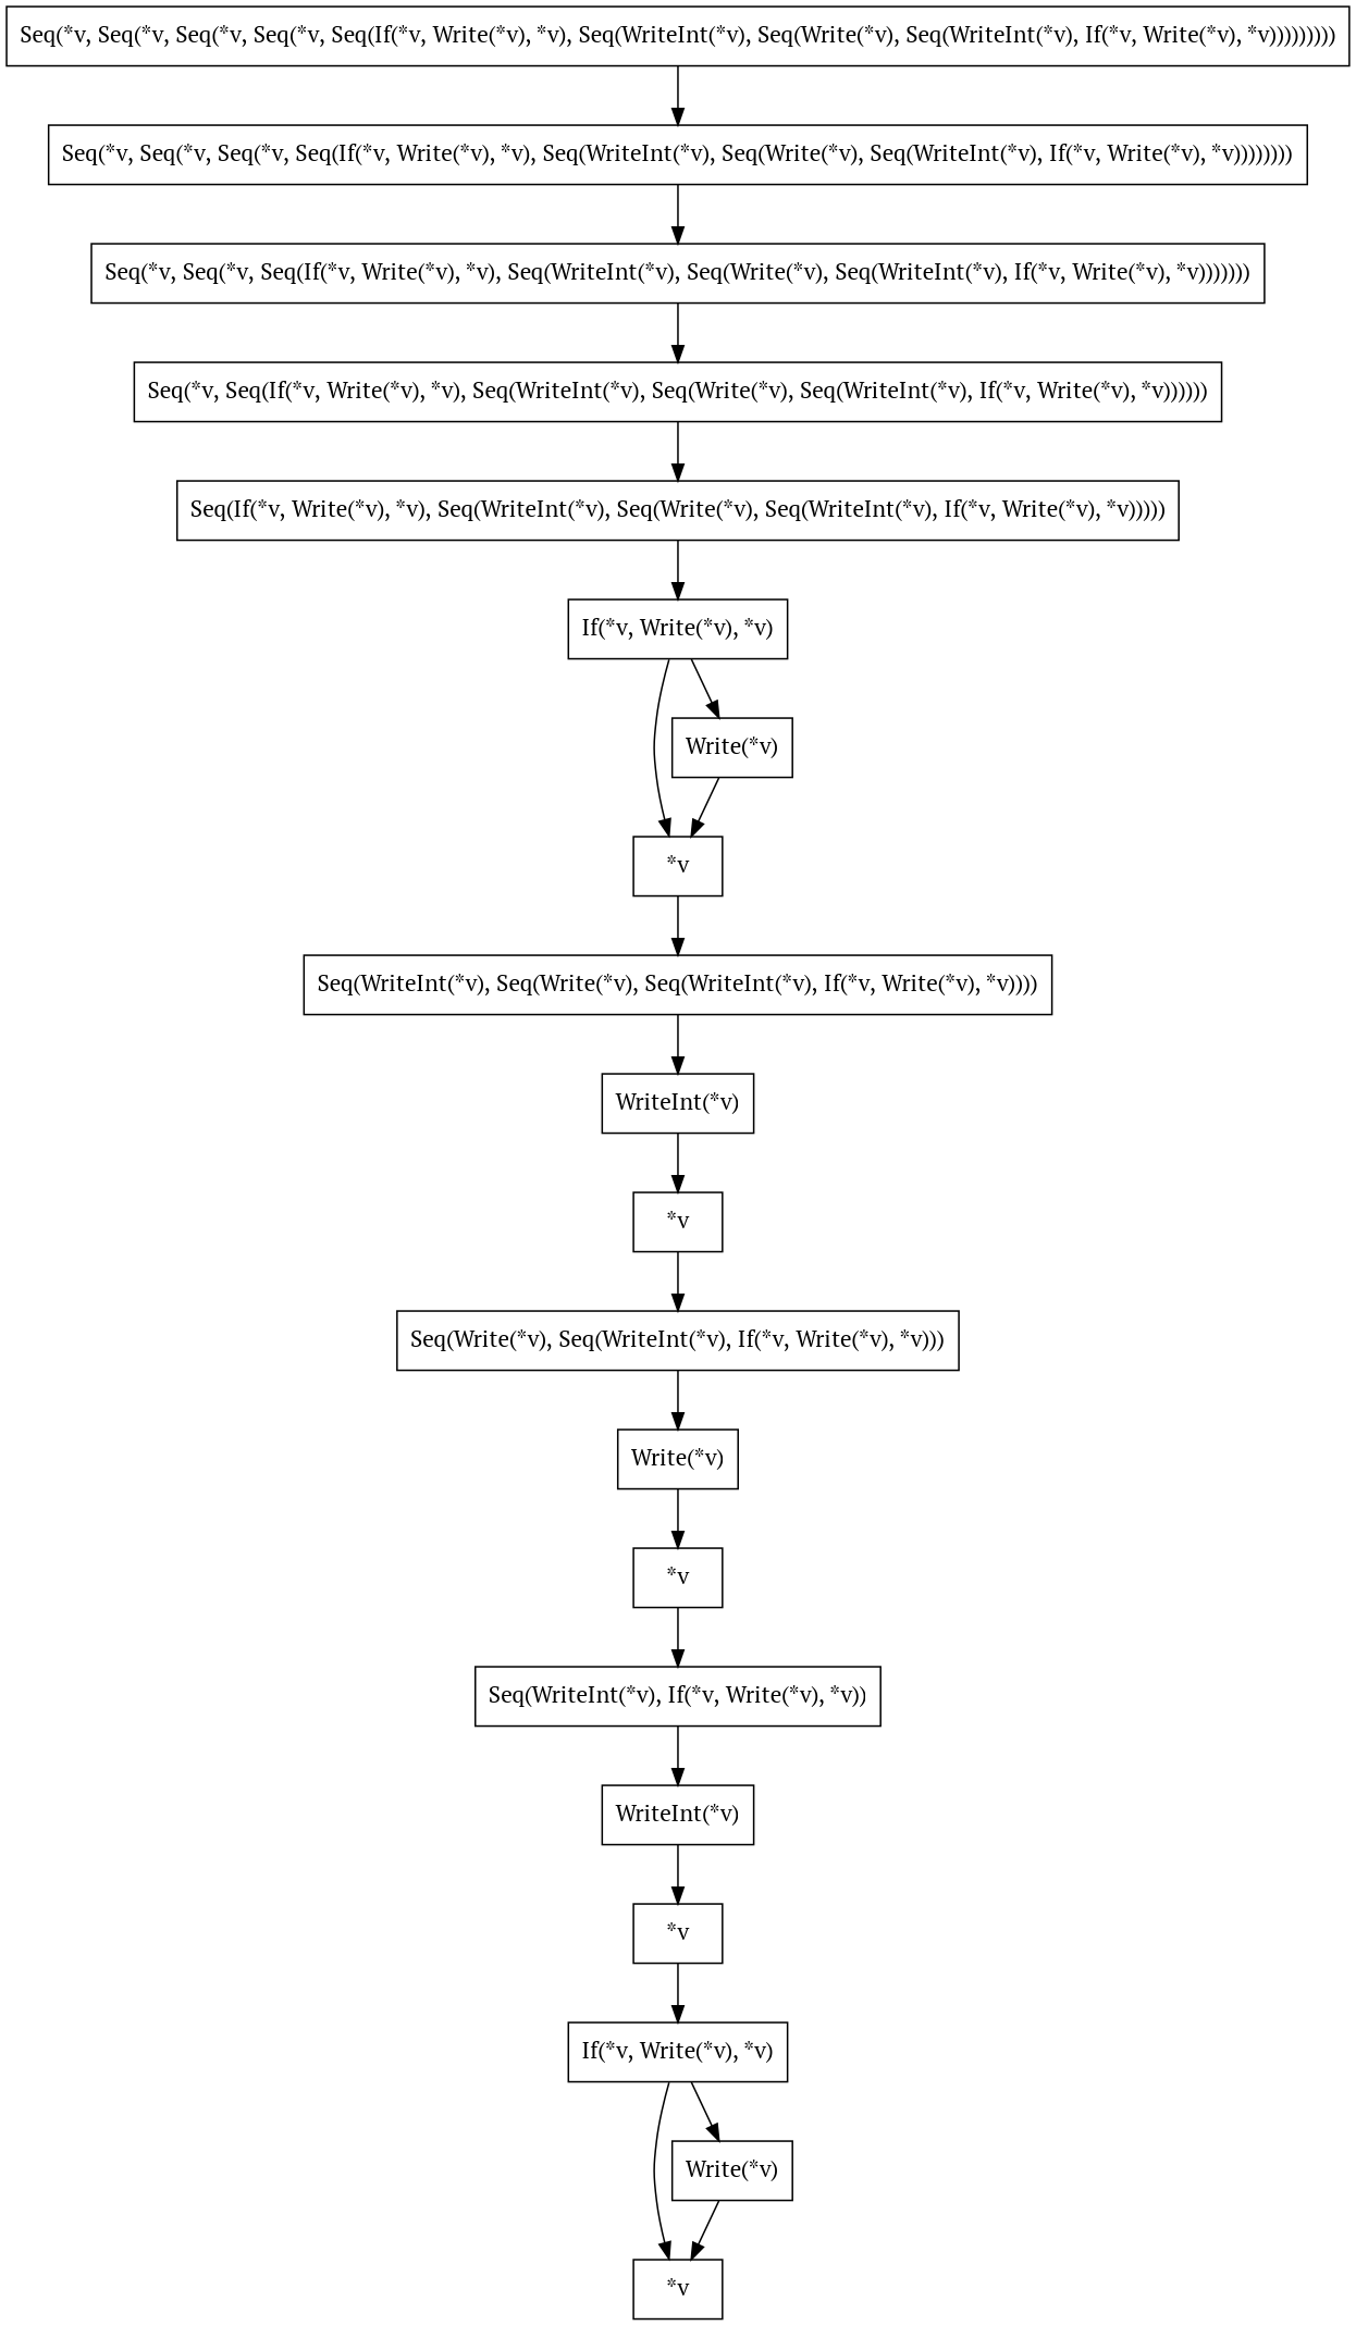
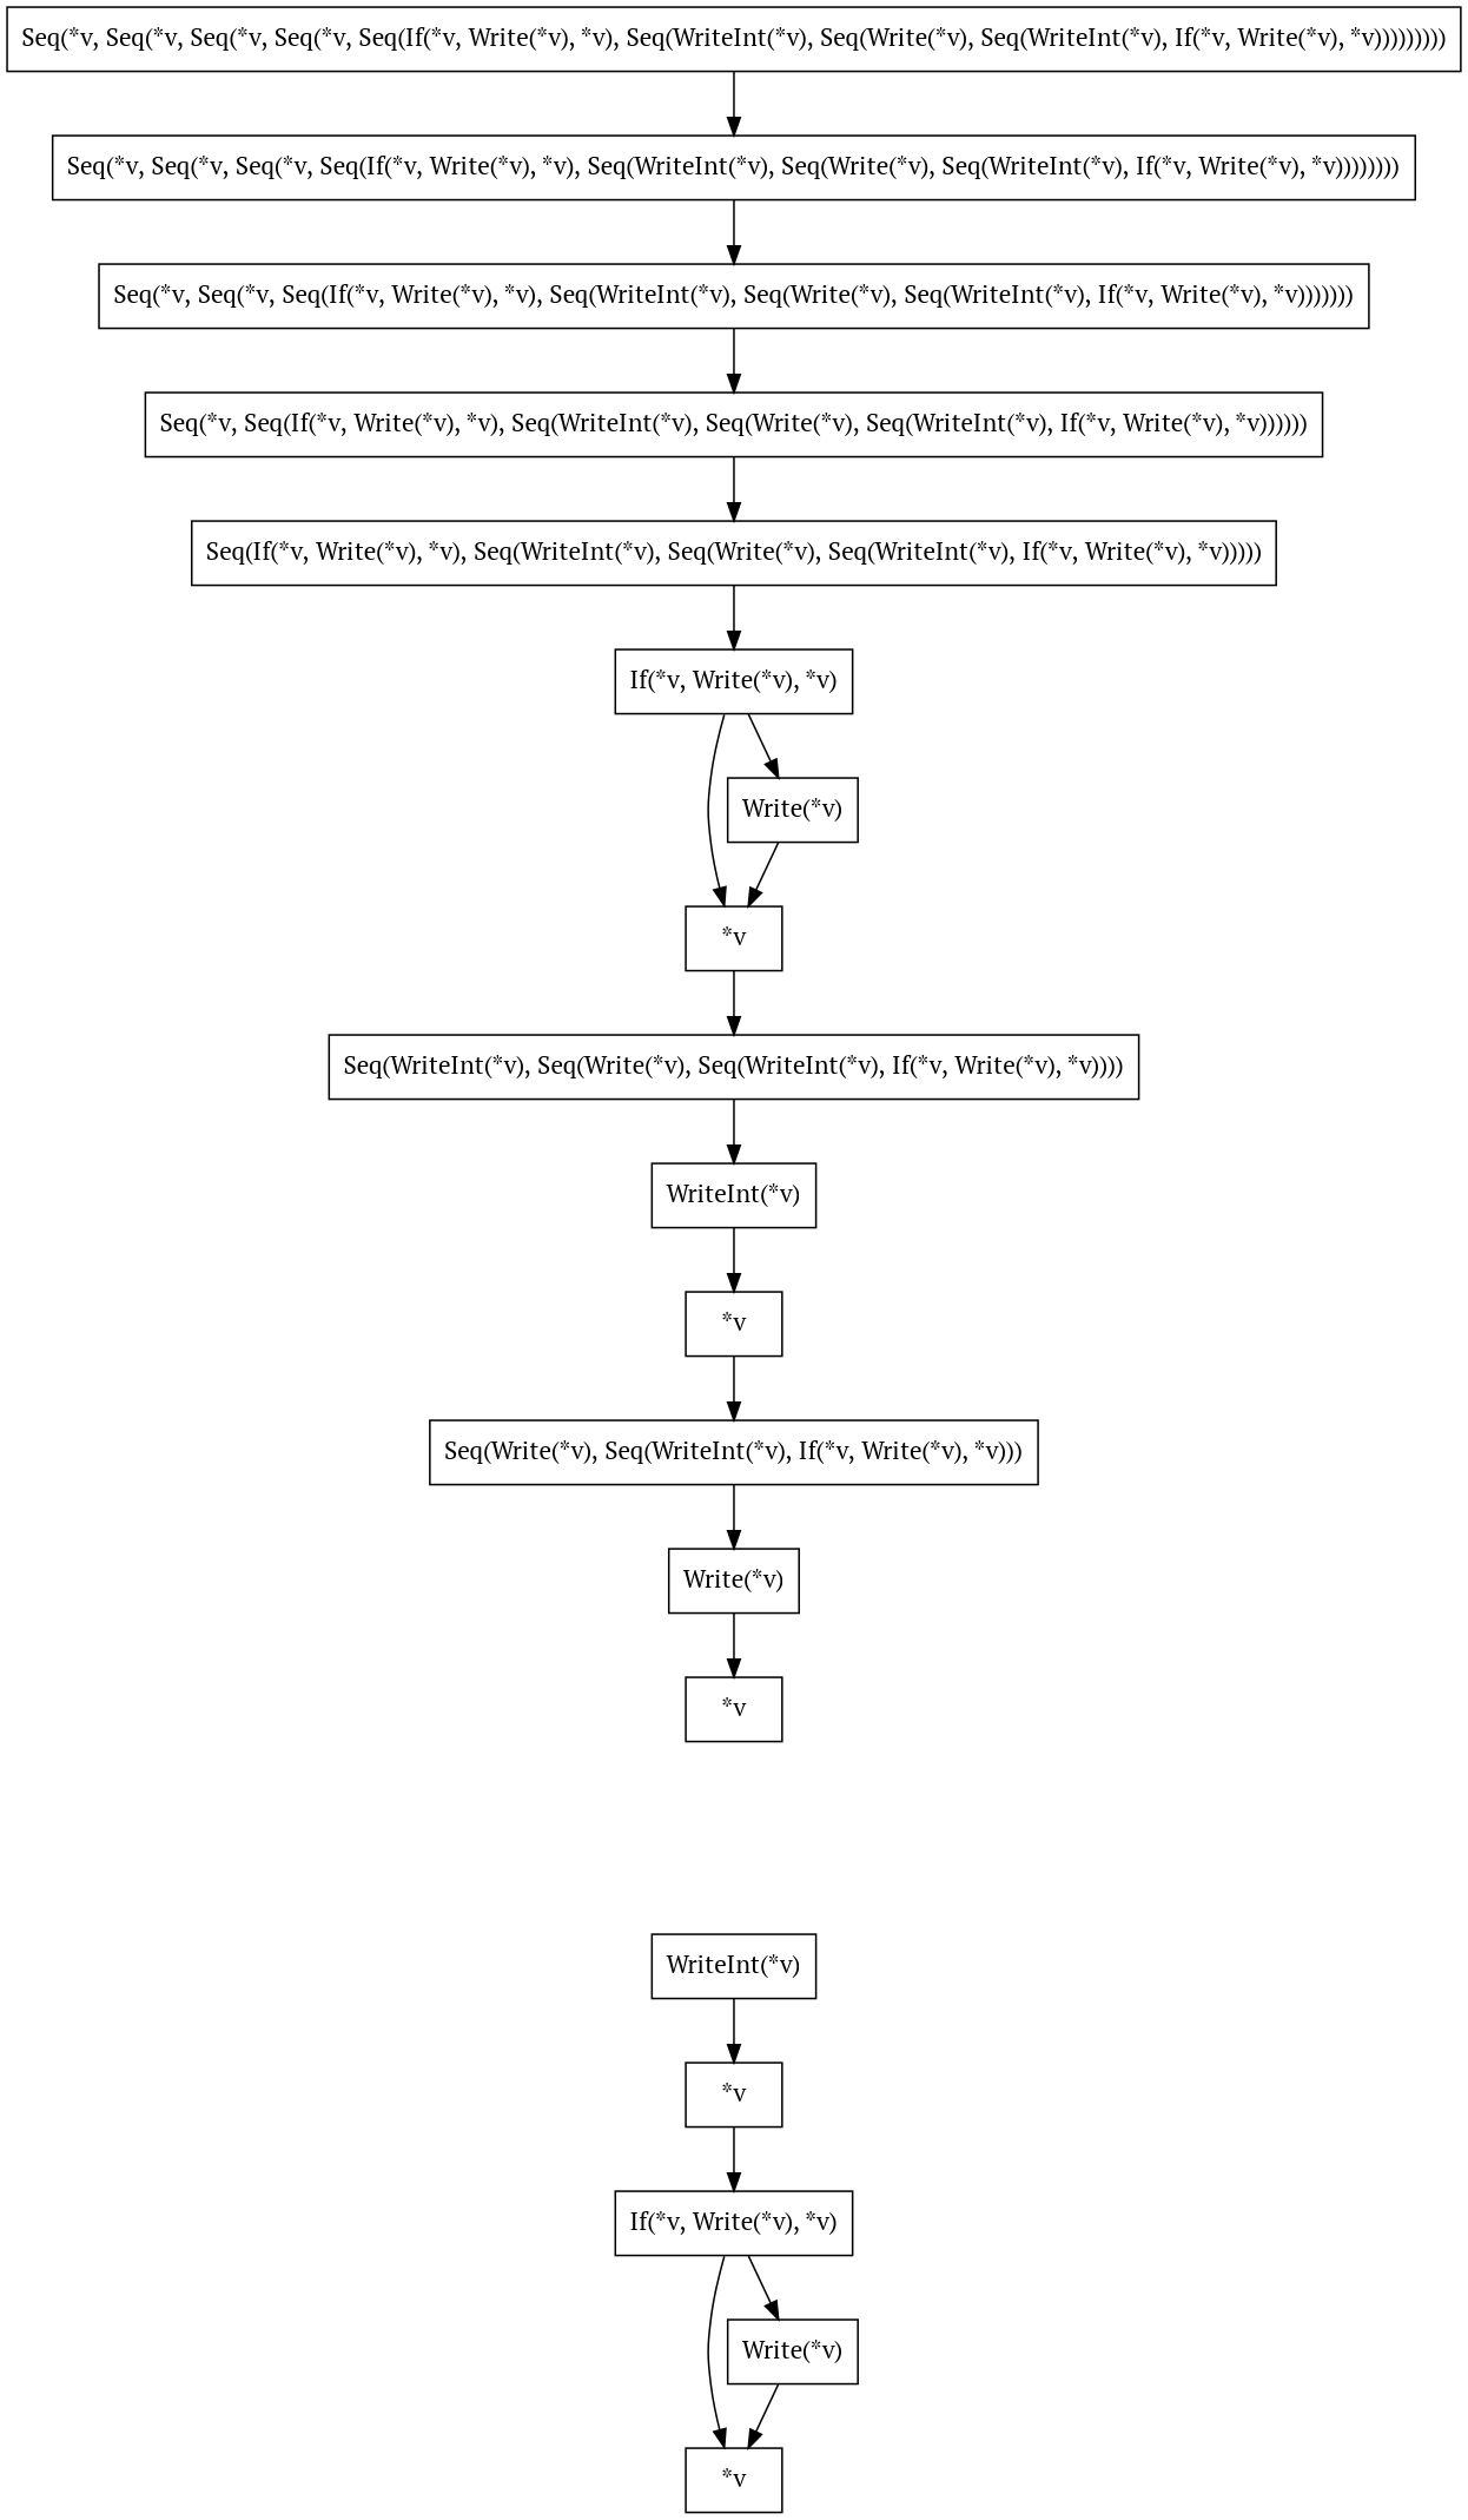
  digraph {
    fontname="PT Serif"
    node [shape=box fontname="PT Serif"]
    edge [shape=box fontname="PT Serif"]
    n1 [label="*v"]
    n2 [label="Seq(*v, Seq(*v, Seq(*v, Seq(If(*v, Write(*v), *v), Seq(WriteInt(*v), Seq(Write(*v), Seq(WriteInt(*v), If(*v, Write(*v), *v))))))))"]
    n3 [label="Seq(*v, Seq(*v, Seq(If(*v, Write(*v), *v), Seq(WriteInt(*v), Seq(Write(*v), Seq(WriteInt(*v), If(*v, Write(*v), *v)))))))"]
    n4 [label="Seq(Write(*v), Seq(WriteInt(*v), If(*v, Write(*v), *v)))"]
    n5 [label="Write(*v)"]
    n6 [label="*v"]
    n7 [label="Seq(WriteInt(*v), Seq(Write(*v), Seq(WriteInt(*v), If(*v, Write(*v), *v))))"]
    n8 [label="*v"]
    n9 [label="If(*v, Write(*v), *v)"]
    n10 [label="Write(*v)"]
    n11 [label="Write(*v)"]
    n12 [label="Seq(*v, Seq(If(*v, Write(*v), *v), Seq(WriteInt(*v), Seq(Write(*v), Seq(WriteInt(*v), If(*v, Write(*v), *v))))))"]
    n13 [label="WriteInt(*v)"]
    n14 [label="If(*v, Write(*v), *v)"]
-   n15 [label="Seq(WriteInt(*v), If(*v, Write(*v), *v))"]
    n16 [label="WriteInt(*v)"]
    n17 [label="Seq(If(*v, Write(*v), *v), Seq(WriteInt(*v), Seq(Write(*v), Seq(WriteInt(*v), If(*v, Write(*v), *v)))))"]
    n18 [label="*v"]
    n19 [label="Seq(*v, Seq(*v, Seq(*v, Seq(*v, Seq(If(*v, Write(*v), *v), Seq(WriteInt(*v), Seq(Write(*v), Seq(WriteInt(*v), If(*v, Write(*v), *v)))))))))"]
    n20 [label="*v"]
    n2 -> n3
    n3 -> n12
    n4 -> n5
    n5 -> n20
    n6 -> n7
    n7 -> n16
    n8 -> n9
    n9 -> n1
    n9 -> n10
    n10 -> n1
    n11 -> n6
    n12 -> n17
    n13 -> n8
    n14 -> n6
    n14 -> n11
-   n15 -> n13
    n16 -> n18
    n17 -> n14
    n18 -> n4
    n19 -> n2
-   n20 -> n15
  }
